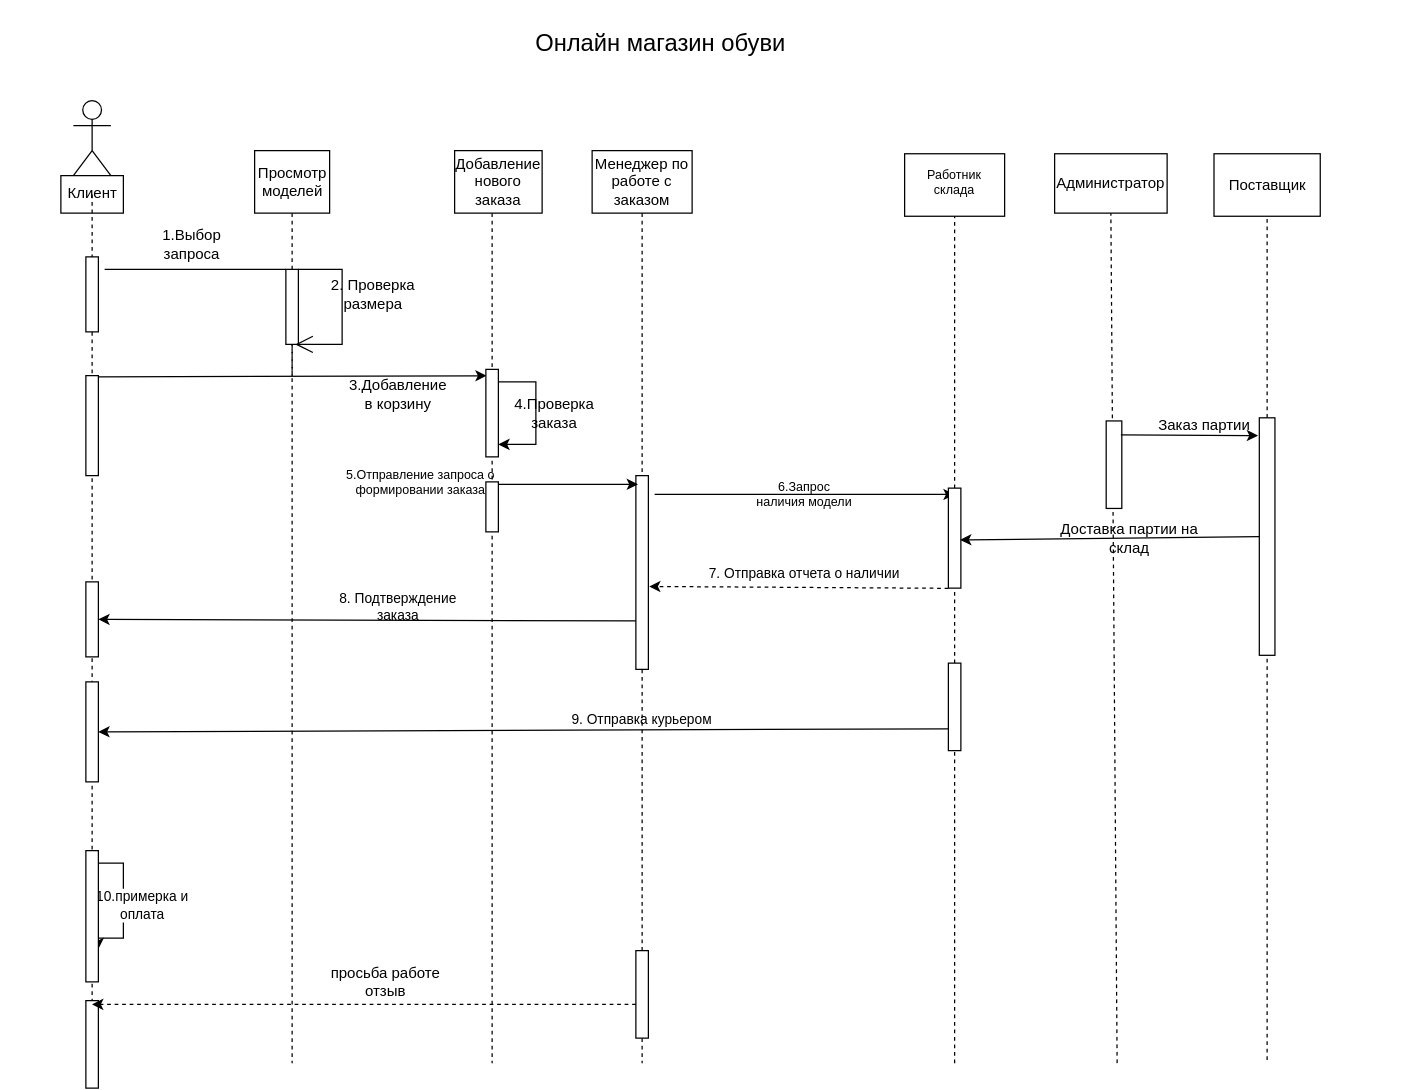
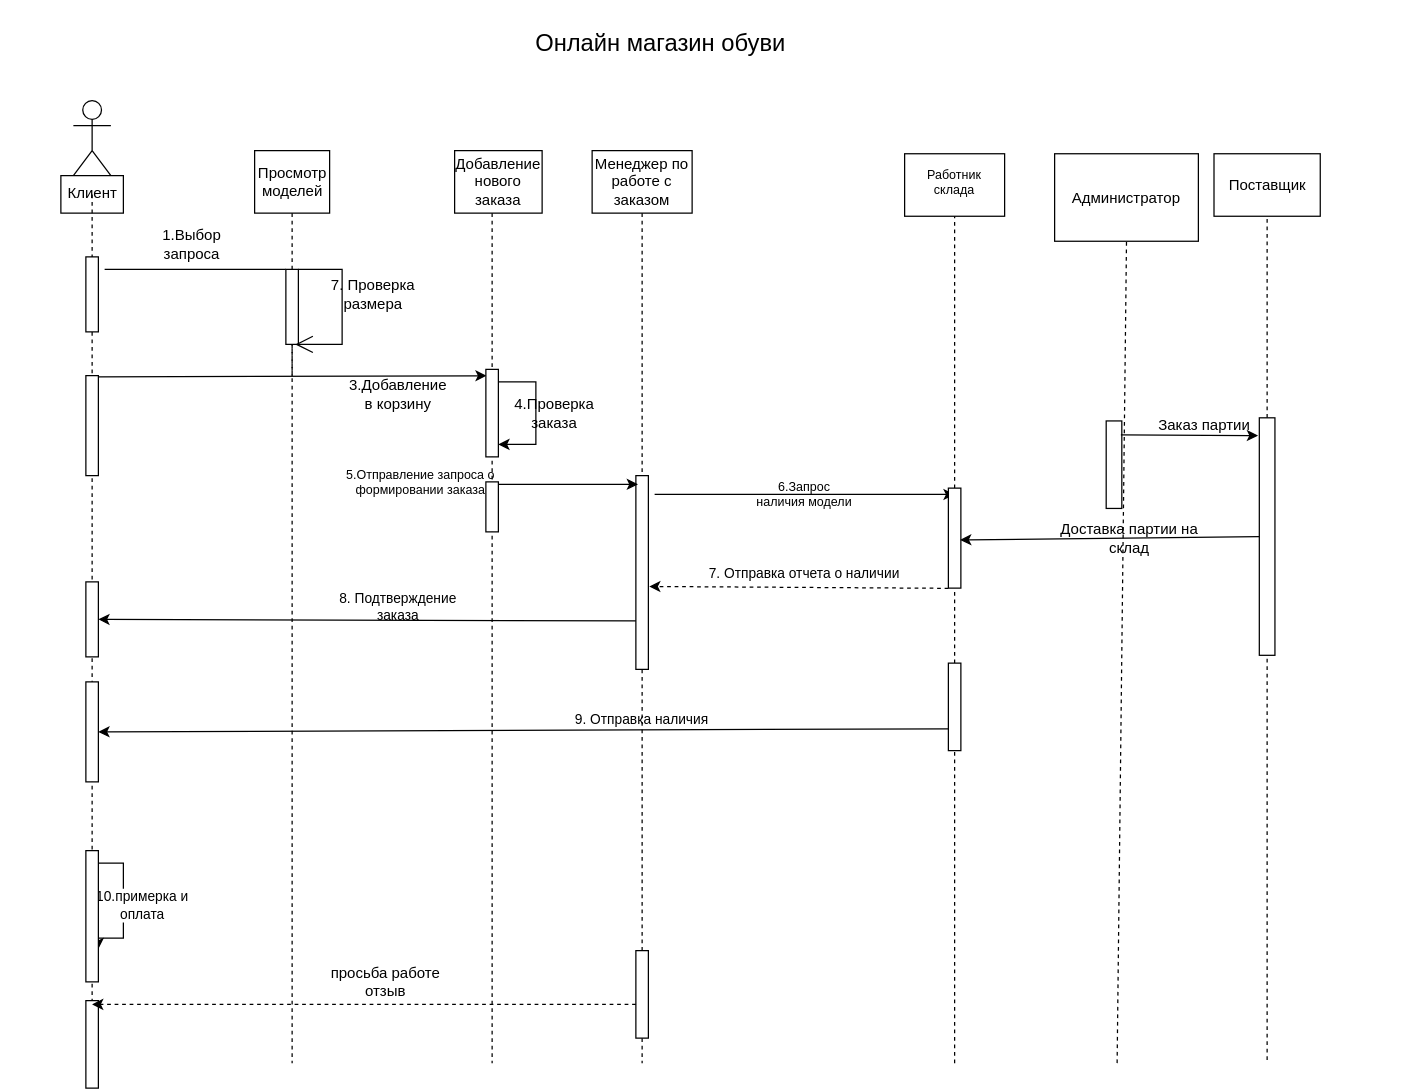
  <mxCell id="0" />
  <mxCell id="1" parent="0" />
  <mxCell id="2" value="" style="endArrow=none;dashed=1;html=1;rounded=0;exitX=0.5;exitY=0.5;exitDx=0;exitDy=0;exitPerimeter=0;startArrow=none;" parent="1" source="55" edge="1"><mxGeometry width="50" height="50" relative="1" as="geometry"><mxPoint x="433" y="380" as="sourcePoint" /><mxPoint x="73" y="850" as="targetPoint" /></mxGeometry></mxCell>
  <mxCell id="3" value="" style="rounded=0;whiteSpace=wrap;html=1;" parent="1" vertex="1"><mxGeometry x="48" y="140" width="50" height="30" as="geometry" /></mxCell>
  <mxCell id="4" value="Клиент" style="shape=umlActor;verticalLabelPosition=bottom;verticalAlign=top;html=1;outlineConnect=0;" parent="1" vertex="1"><mxGeometry x="58" y="80" width="30" height="60" as="geometry" /></mxCell>
  <mxCell id="5" value="" style="rounded=0;whiteSpace=wrap;html=1;" parent="1" vertex="1"><mxGeometry x="203" y="120" width="60" height="50" as="geometry" /></mxCell>
  <mxCell id="6" value="" style="endArrow=none;dashed=1;html=1;rounded=0;startArrow=none;" parent="1" edge="1"><mxGeometry width="50" height="50" relative="1" as="geometry"><mxPoint x="233" y="300" as="sourcePoint" /><mxPoint x="233" y="850" as="targetPoint" /><Array as="points"><mxPoint x="233" y="250" /></Array></mxGeometry></mxCell>
  <mxCell id="7" value="Просмотр моделей" style="text;html=1;align=center;verticalAlign=middle;whiteSpace=wrap;rounded=0;" parent="1" vertex="1"><mxGeometry x="200.5" y="130" width="65" height="30" as="geometry" /></mxCell>
  <mxCell id="8" value="" style="rounded=0;whiteSpace=wrap;html=1;rotation=90;" parent="1" vertex="1"><mxGeometry x="43" y="230" width="60" height="10" as="geometry" /></mxCell>
  <mxCell id="9" value="" style="endArrow=none;dashed=1;html=1;rounded=0;exitX=0.5;exitY=0.5;exitDx=0;exitDy=0;exitPerimeter=0;startArrow=none;" parent="1" source="3" target="8" edge="1"><mxGeometry width="50" height="50" relative="1" as="geometry"><mxPoint x="73" y="155" as="sourcePoint" /><mxPoint x="73" y="490" as="targetPoint" /></mxGeometry></mxCell>
  <mxCell id="10" value="" style="endArrow=none;html=1;rounded=0;entryX=0;entryY=1;entryDx=0;entryDy=0;" parent="1" target="11" edge="1"><mxGeometry width="50" height="50" relative="1" as="geometry"><mxPoint x="83" y="215" as="sourcePoint" /><mxPoint x="233" y="210" as="targetPoint" /></mxGeometry></mxCell>
  <mxCell id="11" value="" style="rounded=0;whiteSpace=wrap;html=1;rotation=90;" parent="1" vertex="1"><mxGeometry x="203" y="240" width="60" height="10" as="geometry" /></mxCell>
  <mxCell id="12" value="" style="endArrow=none;dashed=1;html=1;rounded=0;" parent="1" target="11" edge="1"><mxGeometry width="50" height="50" relative="1" as="geometry"><mxPoint x="233" y="170" as="sourcePoint" /><mxPoint x="233" y="490" as="targetPoint" /><Array as="points" /></mxGeometry></mxCell>
  <mxCell id="13" value="1.Выбор запроса" style="text;html=1;align=center;verticalAlign=middle;whiteSpace=wrap;rounded=0;" parent="1" vertex="1"><mxGeometry x="123" y="180" width="60" height="30" as="geometry" /></mxCell>
  <mxCell id="14" value="" style="endArrow=open;endFill=1;endSize=12;html=1;rounded=0;exitX=0;exitY=0;exitDx=0;exitDy=0;entryX=1;entryY=0.25;entryDx=0;entryDy=0;" parent="1" source="11" target="11" edge="1"><mxGeometry width="160" relative="1" as="geometry"><mxPoint x="373" y="340" as="sourcePoint" /><mxPoint x="238" y="280" as="targetPoint" /><Array as="points"><mxPoint x="273" y="215" /><mxPoint x="273" y="275" /></Array></mxGeometry></mxCell>
- <mxCell id="15" value="2. Проверка размера" style="text;html=1;align=center;verticalAlign=middle;whiteSpace=wrap;rounded=0;" parent="1" vertex="1"><mxGeometry x="263" y="220" width="70" height="30" as="geometry" /></mxCell>
+ <mxCell id="15" value="7. Проверка размера" style="text;html=1;align=center;verticalAlign=middle;whiteSpace=wrap;rounded=0;" parent="1" vertex="1"><mxGeometry x="263" y="220" width="70" height="30" as="geometry" /></mxCell>
  <mxCell id="16" value="" style="endArrow=none;dashed=1;html=1;rounded=0;startArrow=none;exitX=1;exitY=0.5;exitDx=0;exitDy=0;" parent="1" source="8" target="61" edge="1"><mxGeometry width="50" height="50" relative="1" as="geometry"><mxPoint x="73" y="270" as="sourcePoint" /><mxPoint x="73" y="490" as="targetPoint" /></mxGeometry></mxCell>
  <mxCell id="17" value="" style="endArrow=none;dashed=1;html=1;rounded=0;startArrow=none;" parent="1" source="53" edge="1"><mxGeometry width="50" height="50" relative="1" as="geometry"><mxPoint x="513" y="170" as="sourcePoint" /><mxPoint x="513" y="850" as="targetPoint" /></mxGeometry></mxCell>
  <mxCell id="18" value="" style="endArrow=none;dashed=1;html=1;rounded=0;startArrow=none;" parent="1" source="35" edge="1"><mxGeometry width="50" height="50" relative="1" as="geometry"><mxPoint x="763" y="490" as="sourcePoint" /><mxPoint x="763" y="170" as="targetPoint" /></mxGeometry></mxCell>
  <mxCell id="19" value="" style="endArrow=none;dashed=1;html=1;rounded=0;startArrow=none;" parent="1" source="11" edge="1"><mxGeometry width="50" height="50" relative="1" as="geometry"><mxPoint x="233" y="275" as="sourcePoint" /><mxPoint x="233" y="300" as="targetPoint" /><Array as="points" /></mxGeometry></mxCell>
  <mxCell id="20" value="" style="endArrow=classic;html=1;rounded=0;exitX=0.9;exitY=0.013;exitDx=0;exitDy=0;exitPerimeter=0;entryX=0.073;entryY=0.943;entryDx=0;entryDy=0;entryPerimeter=0;" parent="1" source="61" target="45" edge="1"><mxGeometry width="50" height="50" relative="1" as="geometry"><mxPoint x="433" y="350" as="sourcePoint" /><mxPoint x="227" y="302.97" as="targetPoint" /></mxGeometry></mxCell>
  <mxCell id="21" value="3.Добавление в корзину" style="text;html=1;align=center;verticalAlign=middle;whiteSpace=wrap;rounded=0;" parent="1" vertex="1"><mxGeometry x="278" y="300" width="80" height="30" as="geometry" /></mxCell>
  <mxCell id="22" value="" style="rounded=0;whiteSpace=wrap;html=1;" parent="1" vertex="1"><mxGeometry x="363" y="120" width="70" height="50" as="geometry" /></mxCell>
  <mxCell id="23" value="" style="rounded=0;whiteSpace=wrap;html=1;" parent="1" vertex="1"><mxGeometry x="473" y="120" width="80" height="50" as="geometry" /></mxCell>
  <mxCell id="24" value="" style="rounded=0;whiteSpace=wrap;html=1;" parent="1" vertex="1"><mxGeometry x="723" y="122.5" width="80" height="50" as="geometry" /></mxCell>
  <mxCell id="25" value="Добавление нового заказа" style="text;html=1;align=center;verticalAlign=middle;whiteSpace=wrap;rounded=0;" parent="1" vertex="1"><mxGeometry x="363" y="122.5" width="70" height="45" as="geometry" /></mxCell>
  <mxCell id="26" value="" style="endArrow=classic;html=1;rounded=0;" parent="1" edge="1"><mxGeometry width="50" height="50" relative="1" as="geometry"><mxPoint x="398" y="305" as="sourcePoint" /><mxPoint x="398" y="355" as="targetPoint" /><Array as="points"><mxPoint x="428" y="305" /><mxPoint x="428" y="355" /></Array></mxGeometry></mxCell>
  <mxCell id="27" value="4.Проверка заказа" style="text;html=1;align=center;verticalAlign=middle;whiteSpace=wrap;rounded=0;" parent="1" vertex="1"><mxGeometry x="413" y="320" width="60" height="20" as="geometry" /></mxCell>
  <mxCell id="28" value="Менеджер по работе с заказом" style="text;html=1;align=center;verticalAlign=middle;whiteSpace=wrap;rounded=0;" parent="1" vertex="1"><mxGeometry x="473" y="125" width="80" height="40" as="geometry" /></mxCell>
  <mxCell id="29" value="" style="rounded=0;whiteSpace=wrap;html=1;rotation=90;" parent="1" vertex="1"><mxGeometry x="435.5" y="452.5" width="155" height="10" as="geometry" /></mxCell>
  <mxCell id="30" value="" style="endArrow=none;dashed=1;html=1;rounded=0;" parent="1" target="29" edge="1"><mxGeometry width="50" height="50" relative="1" as="geometry"><mxPoint x="513" y="170" as="sourcePoint" /><mxPoint x="513" y="490" as="targetPoint" /></mxGeometry></mxCell>
  <mxCell id="31" value="" style="endArrow=classic;html=1;rounded=0;entryX=0.045;entryY=0.833;entryDx=0;entryDy=0;entryPerimeter=0;" parent="1" target="29" edge="1"><mxGeometry width="50" height="50" relative="1" as="geometry"><mxPoint x="393" y="387" as="sourcePoint" /><mxPoint x="523" y="310" as="targetPoint" /></mxGeometry></mxCell>
  <mxCell id="32" value="5.Отправление запроса о формировании заказа" style="text;html=1;align=center;verticalAlign=middle;whiteSpace=wrap;rounded=0;fontSize=10;" parent="1" vertex="1"><mxGeometry x="265.5" y="380" width="140" height="10" as="geometry" /></mxCell>
  <mxCell id="33" value="Работник склада" style="text;html=1;align=center;verticalAlign=middle;whiteSpace=wrap;rounded=0;fontSize=10;" parent="1" vertex="1"><mxGeometry x="733" y="130" width="60" height="30" as="geometry" /></mxCell>
  <mxCell id="34" value="" style="endArrow=classic;html=1;rounded=0;fontSize=10;entryX=0.5;entryY=0.063;entryDx=0;entryDy=0;entryPerimeter=0;" parent="1" target="35" edge="1"><mxGeometry width="50" height="50" relative="1" as="geometry"><mxPoint x="523" y="395" as="sourcePoint" /><mxPoint x="613" y="370" as="targetPoint" /></mxGeometry></mxCell>
  <mxCell id="35" value="" style="html=1;points=[];perimeter=orthogonalPerimeter;fontSize=10;" parent="1" vertex="1"><mxGeometry x="758" y="390" width="10" height="80" as="geometry" /></mxCell>
  <mxCell id="36" value="" style="endArrow=none;dashed=1;html=1;rounded=0;startArrow=none;" parent="1" source="46" target="35" edge="1"><mxGeometry width="50" height="50" relative="1" as="geometry"><mxPoint x="763" y="650" as="sourcePoint" /><mxPoint x="763" y="170" as="targetPoint" /></mxGeometry></mxCell>
  <mxCell id="37" value="6.Запрос наличия модели" style="text;html=1;align=center;verticalAlign=middle;whiteSpace=wrap;rounded=0;fontSize=10;" parent="1" vertex="1"><mxGeometry x="603" y="380" width="80" height="30" as="geometry" /></mxCell>
  <mxCell id="38" value="Онлайн магазин обуви" style="text;html=1;strokeColor=none;fillColor=none;align=center;verticalAlign=middle;whiteSpace=wrap;rounded=0;fontSize=19;" parent="1" vertex="1"><mxGeometry x="418" y="20" width="220" height="30" as="geometry" /></mxCell>
  <mxCell id="39" value="" style="endArrow=classic;html=1;rounded=0;fontSize=19;exitX=0;exitY=1.002;exitDx=0;exitDy=0;exitPerimeter=0;entryX=0.572;entryY=-0.067;entryDx=0;entryDy=0;entryPerimeter=0;dashed=1;" parent="1" source="35" target="29" edge="1"><mxGeometry width="50" height="50" relative="1" as="geometry"><mxPoint x="473" y="390" as="sourcePoint" /><mxPoint x="523" y="470" as="targetPoint" /></mxGeometry></mxCell>
  <mxCell id="40" value="7. Отправка отчета о наличии" style="text;html=1;align=center;verticalAlign=middle;whiteSpace=wrap;rounded=0;fontSize=11;" parent="1" vertex="1"><mxGeometry x="563" y="442.5" width="160" height="30" as="geometry" /></mxCell>
  <mxCell id="41" value="" style="endArrow=classic;html=1;rounded=0;strokeWidth=1;fontSize=11;exitX=0.75;exitY=1;exitDx=0;exitDy=0;entryX=0.5;entryY=0;entryDx=0;entryDy=0;" parent="1" source="29" target="60" edge="1"><mxGeometry width="50" height="50" relative="1" as="geometry"><mxPoint x="463" y="360" as="sourcePoint" /><mxPoint x="398.67" y="516.2" as="targetPoint" /></mxGeometry></mxCell>
  <mxCell id="42" value="8. Подтверждение заказа" style="text;html=1;align=center;verticalAlign=middle;whiteSpace=wrap;rounded=0;fontSize=11;" parent="1" vertex="1"><mxGeometry x="258" y="470" width="120" height="30" as="geometry" /></mxCell>
  <mxCell id="43" value="" style="endArrow=none;dashed=1;html=1;rounded=0;" parent="1" edge="1"><mxGeometry width="50" height="50" relative="1" as="geometry"><mxPoint x="393" y="170" as="sourcePoint" /><mxPoint x="393" y="850" as="targetPoint" /></mxGeometry></mxCell>
  <mxCell id="44" value="" style="rounded=0;whiteSpace=wrap;html=1;rotation=90;" parent="1" vertex="1"><mxGeometry x="373" y="400" width="40" height="10" as="geometry" /></mxCell>
  <mxCell id="45" value="" style="rounded=0;whiteSpace=wrap;html=1;rotation=90;" parent="1" vertex="1"><mxGeometry x="358" y="325" width="70" height="10" as="geometry" /></mxCell>
  <mxCell id="46" value="" style="rounded=0;whiteSpace=wrap;html=1;fontSize=11;rotation=90;" parent="1" vertex="1"><mxGeometry x="728" y="560" width="70" height="10" as="geometry" /></mxCell>
  <mxCell id="47" value="" style="endArrow=none;dashed=1;html=1;rounded=0;" parent="1" target="46" edge="1"><mxGeometry width="50" height="50" relative="1" as="geometry"><mxPoint x="763" y="850" as="sourcePoint" /><mxPoint x="763" y="470" as="targetPoint" /></mxGeometry></mxCell>
  <mxCell id="48" value="" style="endArrow=classic;html=1;rounded=0;strokeWidth=1;fontSize=11;exitX=0.75;exitY=1;exitDx=0;exitDy=0;entryX=0.5;entryY=0;entryDx=0;entryDy=0;" parent="1" source="46" target="59" edge="1"><mxGeometry width="50" height="50" relative="1" as="geometry"><mxPoint x="243" y="430" as="sourcePoint" /><mxPoint x="73" y="583" as="targetPoint" /></mxGeometry></mxCell>
- <mxCell id="49" value="9. Отправка курьером" style="text;html=1;strokeColor=none;fillColor=none;align=center;verticalAlign=middle;whiteSpace=wrap;rounded=0;fontSize=11;" parent="1" vertex="1"><mxGeometry x="433" y="560" width="160" height="30" as="geometry" /></mxCell>
+ <mxCell id="49" value="9. Отправка наличия" style="text;html=1;strokeColor=none;fillColor=none;align=center;verticalAlign=middle;whiteSpace=wrap;rounded=0;fontSize=11;" parent="1" vertex="1"><mxGeometry x="433" y="560" width="160" height="30" as="geometry" /></mxCell>
  <mxCell id="50" value="10.примерка и&lt;br&gt;оплата" style="edgeStyle=orthogonalEdgeStyle;rounded=0;orthogonalLoop=1;jettySize=auto;html=1;exitX=0;exitY=0;exitDx=0;exitDy=0;entryX=0.75;entryY=0;entryDx=0;entryDy=0;strokeWidth=1;fontSize=11;startArrow=none;startFill=0;" parent="1" source="57" target="57" edge="1"><mxGeometry x="0.081" y="15" relative="1" as="geometry"><Array as="points"><mxPoint x="78" y="690" /><mxPoint x="98" y="690" /><mxPoint x="98" y="750" /><mxPoint x="78" y="750" /></Array><mxPoint as="offset" /></mxGeometry></mxCell>
  <mxCell id="51" value="" style="endArrow=none;dashed=1;html=1;rounded=0;startArrow=none;" edge="1" parent="1" source="64"><mxGeometry width="50" height="50" relative="1" as="geometry"><mxPoint x="1013" y="847.5" as="sourcePoint" /><mxPoint x="1013" y="167.5" as="targetPoint" /></mxGeometry></mxCell>
  <mxCell id="52" value="Поставщик" style="rounded=0;whiteSpace=wrap;html=1;" vertex="1" parent="1"><mxGeometry x="970.5" y="122.5" width="85" height="50" as="geometry" /></mxCell>
  <mxCell id="53" value="" style="rounded=0;whiteSpace=wrap;html=1;rotation=90;" vertex="1" parent="1"><mxGeometry x="478" y="790" width="70" height="10" as="geometry" /></mxCell>
  <mxCell id="54" value="" style="endArrow=none;dashed=1;html=1;rounded=0;startArrow=none;" edge="1" parent="1" source="29" target="53"><mxGeometry width="50" height="50" relative="1" as="geometry"><mxPoint x="513" y="535" as="sourcePoint" /><mxPoint x="513" y="850" as="targetPoint" /></mxGeometry></mxCell>
  <mxCell id="55" value="" style="rounded=0;whiteSpace=wrap;html=1;rotation=90;" vertex="1" parent="1"><mxGeometry x="38" y="830" width="70" height="10" as="geometry" /></mxCell>
  <mxCell id="56" value="" style="endArrow=none;dashed=1;html=1;rounded=0;exitX=0.5;exitY=0.5;exitDx=0;exitDy=0;exitPerimeter=0;startArrow=none;" edge="1" parent="1" source="57" target="55"><mxGeometry width="50" height="50" relative="1" as="geometry"><mxPoint x="73" y="732.5" as="sourcePoint" /><mxPoint x="73" y="850" as="targetPoint" /></mxGeometry></mxCell>
  <mxCell id="57" value="" style="rounded=0;whiteSpace=wrap;html=1;fontSize=11;rotation=90;" parent="1" vertex="1"><mxGeometry x="20.5" y="727.5" width="105" height="10" as="geometry" /></mxCell>
  <mxCell id="58" value="" style="endArrow=none;dashed=1;html=1;rounded=0;exitX=0.5;exitY=0.5;exitDx=0;exitDy=0;exitPerimeter=0;startArrow=none;" parent="1" source="61" target="57" edge="1"><mxGeometry width="50" height="50" relative="1" as="geometry"><mxPoint x="73" y="340" as="sourcePoint" /><mxPoint x="73" y="850" as="targetPoint" /></mxGeometry></mxCell>
  <mxCell id="59" value="" style="rounded=0;whiteSpace=wrap;html=1;fontSize=11;rotation=90;" parent="1" vertex="1"><mxGeometry x="33" y="580" width="80" height="10" as="geometry" /></mxCell>
  <mxCell id="60" value="" style="rounded=0;whiteSpace=wrap;html=1;fontSize=11;rotation=90;" parent="1" vertex="1"><mxGeometry x="43" y="490" width="60" height="10" as="geometry" /></mxCell>
  <mxCell id="61" value="" style="html=1;points=[];perimeter=orthogonalPerimeter;" parent="1" vertex="1"><mxGeometry x="68" y="300" width="10" height="80" as="geometry" /></mxCell>
  <mxCell id="62" value="просьба работе отзыв" style="text;html=1;strokeColor=none;fillColor=none;align=center;verticalAlign=middle;whiteSpace=wrap;rounded=0;" vertex="1" parent="1"><mxGeometry x="253" y="770" width="110" height="30" as="geometry" /></mxCell>
  <mxCell id="63" value="" style="endArrow=classic;html=1;rounded=0;dashed=1;exitX=0.614;exitY=1;exitDx=0;exitDy=0;exitPerimeter=0;" edge="1" parent="1" source="53"><mxGeometry width="50" height="50" relative="1" as="geometry"><mxPoint x="303" y="640" as="sourcePoint" /><mxPoint x="73" y="803" as="targetPoint" /></mxGeometry></mxCell>
  <mxCell id="64" value="" style="rounded=0;whiteSpace=wrap;html=1;rotation=90;" vertex="1" parent="1"><mxGeometry x="918" y="422.5" width="190" height="12.5" as="geometry" /></mxCell>
  <mxCell id="65" value="" style="endArrow=none;dashed=1;html=1;rounded=0;" edge="1" parent="1" target="64"><mxGeometry width="50" height="50" relative="1" as="geometry"><mxPoint x="1013" y="847.5" as="sourcePoint" /><mxPoint x="1013" y="167.5" as="targetPoint" /></mxGeometry></mxCell>
- <mxCell id="66" value="Администратор" style="rounded=0;whiteSpace=wrap;html=1;" vertex="1" parent="1"><mxGeometry x="843" y="122.5" width="90" height="47.5" as="geometry" /></mxCell>
+ <mxCell id="66" value="Администратор" style="rounded=0;whiteSpace=wrap;html=1;" vertex="1" parent="1"><mxGeometry x="843" y="122.5" width="115" height="70" as="geometry" /></mxCell>
  <mxCell id="67" value="" style="endArrow=none;dashed=1;html=1;rounded=0;entryX=0.5;entryY=1;entryDx=0;entryDy=0;" edge="1" parent="1" target="66"><mxGeometry width="50" height="50" relative="1" as="geometry"><mxPoint x="893" y="850" as="sourcePoint" /><mxPoint x="503" y="360" as="targetPoint" /></mxGeometry></mxCell>
  <mxCell id="68" value="" style="rounded=0;whiteSpace=wrap;html=1;rotation=90;" vertex="1" parent="1"><mxGeometry x="855.5" y="365" width="70" height="12.5" as="geometry" /></mxCell>
  <mxCell id="69" value="" style="endArrow=classic;html=1;rounded=0;exitX=0.16;exitY=0.06;exitDx=0;exitDy=0;exitPerimeter=0;entryX=0.075;entryY=1.083;entryDx=0;entryDy=0;entryPerimeter=0;" edge="1" parent="1" source="68" target="64"><mxGeometry width="50" height="50" relative="1" as="geometry"><mxPoint x="633" y="440" as="sourcePoint" /><mxPoint x="1003" y="350" as="targetPoint" /></mxGeometry></mxCell>
  <mxCell id="70" value="Заказ партии" style="text;html=1;strokeColor=none;fillColor=none;align=center;verticalAlign=middle;whiteSpace=wrap;rounded=0;" vertex="1" parent="1"><mxGeometry x="923" y="325" width="80" height="30" as="geometry" /></mxCell>
  <mxCell id="71" value="" style="endArrow=classic;html=1;rounded=0;entryX=0.943;entryY=0.518;entryDx=0;entryDy=0;entryPerimeter=0;exitX=0.5;exitY=1;exitDx=0;exitDy=0;" edge="1" parent="1" source="64" target="35"><mxGeometry width="50" height="50" relative="1" as="geometry"><mxPoint x="1003" y="430" as="sourcePoint" /><mxPoint x="683" y="380" as="targetPoint" /></mxGeometry></mxCell>
  <mxCell id="72" value="Доставка партии на склад" style="text;html=1;strokeColor=none;fillColor=none;align=center;verticalAlign=middle;whiteSpace=wrap;rounded=0;" vertex="1" parent="1"><mxGeometry x="843" y="415" width="120" height="30" as="geometry" /></mxCell>
